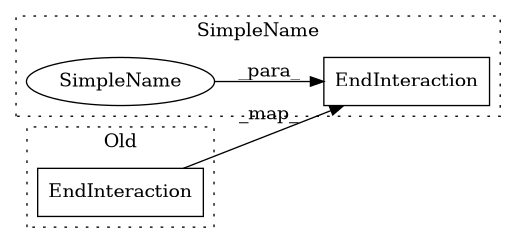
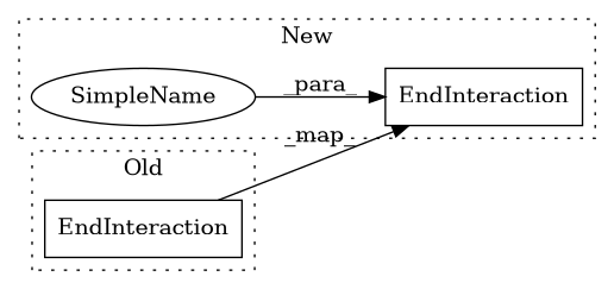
  digraph {
    rankdir=LR
    node [a=32 l="15,1" shape=box]
    n1 [label=EndInteraction s="4403,4422"]
    n2 [a=42 l=4 label=SimpleName s=4418 shape=ellipse]
    n3 [label=EndInteraction s="4394,4433"]
    subgraph cluster_1 {
-     label=SimpleName
+     label=New
      style=dotted
      n1
      n2
    }
    subgraph cluster_2 {
      label=Old
      style=dotted
      n3
    }
    n2 -> n1 [label=_para_]
    n3 -> n1 [label=_map_]
  }
